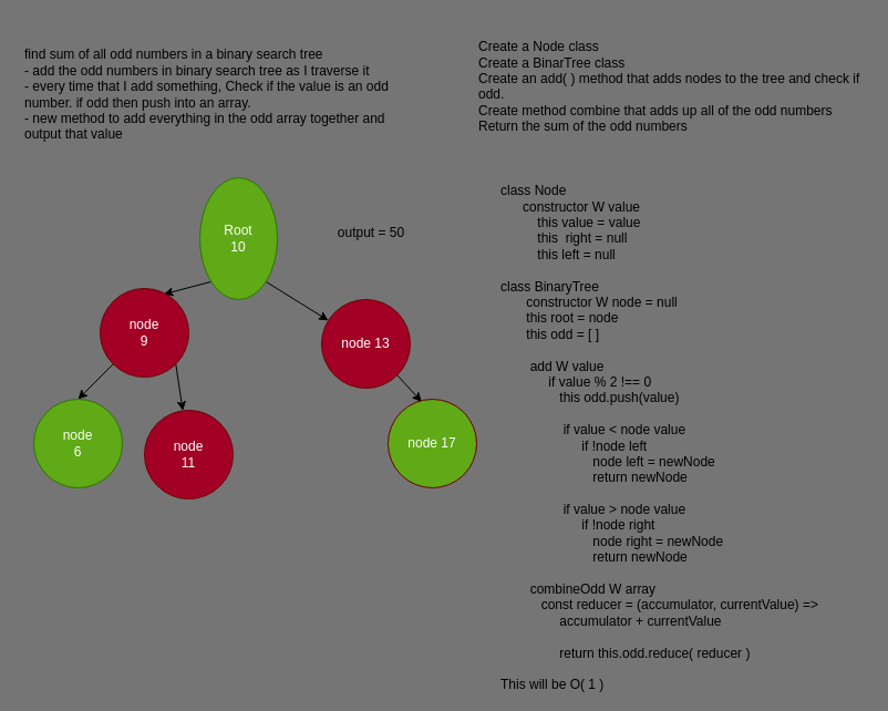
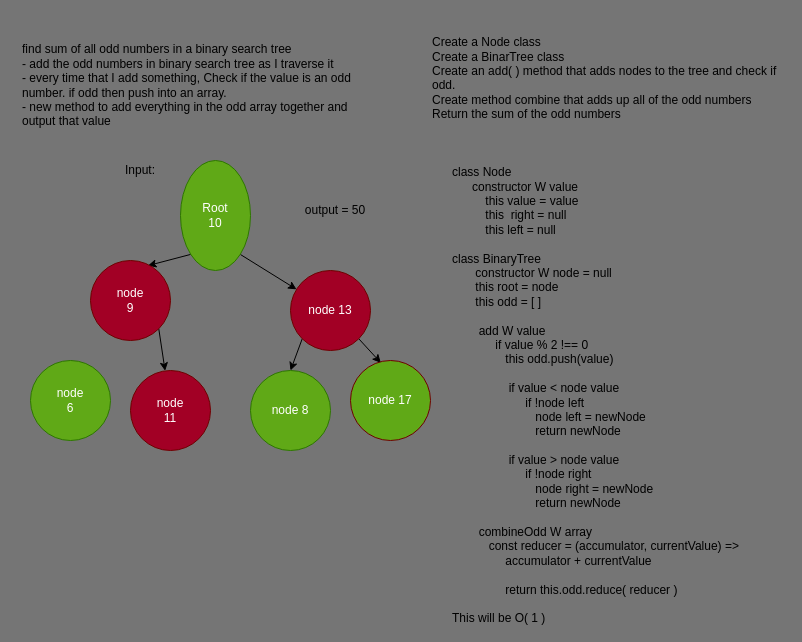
  <mxCell id="0" />
  <mxCell id="1" parent="0" />
  <mxCell id="2" value="find sum of all odd numbers in a binary search tree&lt;br&gt;- add the odd numbers in binary search tree as I traverse it&lt;br&gt;- every time that I add something, Check if the value is an odd number. if odd then push into an array.&lt;br&gt;- new method to add everything in the odd array together and output that value" style="text;html=1;strokeColor=none;fillColor=none;align=left;verticalAlign=middle;whiteSpace=wrap;rounded=0;" vertex="1" parent="1"><mxGeometry x="20" y="20" width="350" height="130" as="geometry" /></mxCell>
  <mxCell id="3" style="rounded=0;orthogonalLoop=1;jettySize=auto;html=1;exitX=0;exitY=1;exitDx=0;exitDy=0;entryX=0.718;entryY=0.064;entryDx=0;entryDy=0;entryPerimeter=0;" edge="1" parent="1" source="5" target="8"><mxGeometry relative="1" as="geometry" /></mxCell>
  <mxCell id="4" style="edgeStyle=none;rounded=0;orthogonalLoop=1;jettySize=auto;html=1;exitX=1;exitY=1;exitDx=0;exitDy=0;" edge="1" parent="1" source="5" target="13"><mxGeometry relative="1" as="geometry" /></mxCell>
  <mxCell id="5" value="Root&lt;br&gt;10" style="ellipse;whiteSpace=wrap;html=1;aspect=fixed;fillColor=#60a917;strokeColor=#2D7600;fontColor=#ffffff;" vertex="1" parent="1"><mxGeometry x="180" y="160" width="70" height="110" as="geometry" /></mxCell>
- <mxCell id="6" style="rounded=0;orthogonalLoop=1;jettySize=auto;html=1;exitX=0;exitY=1;exitDx=0;exitDy=0;entryX=0.5;entryY=0;entryDx=0;entryDy=0;" edge="1" parent="1" source="8" target="9"><mxGeometry relative="1" as="geometry" /></mxCell>
  <mxCell id="7" style="edgeStyle=none;rounded=0;orthogonalLoop=1;jettySize=auto;html=1;exitX=1;exitY=1;exitDx=0;exitDy=0;" edge="1" parent="1" source="8" target="10"><mxGeometry relative="1" as="geometry" /></mxCell>
  <mxCell id="8" value="node &lt;br&gt;9" style="ellipse;whiteSpace=wrap;html=1;aspect=fixed;fillColor=#a20025;strokeColor=#6F0000;fontColor=#ffffff;" vertex="1" parent="1"><mxGeometry x="90" y="260" width="80" height="80" as="geometry" /></mxCell>
  <mxCell id="9" value="node &lt;br&gt;6" style="ellipse;whiteSpace=wrap;html=1;aspect=fixed;fillColor=#60a917;strokeColor=#2D7600;fontColor=#ffffff;" vertex="1" parent="1"><mxGeometry x="30" y="360" width="80" height="80" as="geometry" /></mxCell>
  <mxCell id="10" value="node &lt;br&gt;11" style="ellipse;whiteSpace=wrap;html=1;aspect=fixed;fillColor=#a20025;strokeColor=#6F0000;fontColor=#ffffff;" vertex="1" parent="1"><mxGeometry x="130" y="370" width="80" height="80" as="geometry" /></mxCell>
+ <mxCell id="11" style="edgeStyle=none;rounded=0;orthogonalLoop=1;jettySize=auto;html=1;exitX=0;exitY=1;exitDx=0;exitDy=0;entryX=0.5;entryY=0;entryDx=0;entryDy=0;" edge="1" parent="1" source="13" target="14"><mxGeometry relative="1" as="geometry" /></mxCell>
  <mxCell id="12" style="edgeStyle=none;rounded=0;orthogonalLoop=1;jettySize=auto;html=1;exitX=1;exitY=1;exitDx=0;exitDy=0;entryX=0.379;entryY=0.029;entryDx=0;entryDy=0;entryPerimeter=0;" edge="1" parent="1" source="13" target="15"><mxGeometry relative="1" as="geometry" /></mxCell>
  <mxCell id="13" value="node 13" style="ellipse;whiteSpace=wrap;html=1;aspect=fixed;fillColor=#a20025;strokeColor=#6F0000;fontColor=#ffffff;" vertex="1" parent="1"><mxGeometry x="290" y="270" width="80" height="80" as="geometry" /></mxCell>
+ <mxCell id="14" value="node 8" style="ellipse;whiteSpace=wrap;html=1;aspect=fixed;fillColor=#60a917;strokeColor=#2D7600;fontColor=#ffffff;" vertex="1" parent="1"><mxGeometry x="250" y="370" width="80" height="80" as="geometry" /></mxCell>
  <mxCell id="15" value="node 17" style="ellipse;whiteSpace=wrap;html=1;aspect=fixed;fillColor=#60a917;strokeColor=#6F0000;fontColor=#ffffff;" vertex="1" parent="1"><mxGeometry x="350" y="360" width="80" height="80" as="geometry" /></mxCell>
  <mxCell id="16" value="output = 50" style="text;html=1;strokeColor=none;fillColor=none;align=center;verticalAlign=middle;whiteSpace=wrap;rounded=0;" vertex="1" parent="1"><mxGeometry x="295" y="200" width="80" height="20" as="geometry" /></mxCell>
+ <mxCell id="17" value="Input:" style="text;html=1;strokeColor=none;fillColor=none;align=center;verticalAlign=middle;whiteSpace=wrap;rounded=0;" vertex="1" parent="1"><mxGeometry x="120" y="160" width="40" height="20" as="geometry" /></mxCell>
  <mxCell id="18" value="&lt;div&gt;&lt;span&gt;Create a Node class&lt;/span&gt;&lt;/div&gt;&lt;div&gt;Create a BinarTree class&lt;/div&gt;&lt;div&gt;Create an add( ) method that adds nodes to the tree and check if odd.&amp;nbsp;&lt;/div&gt;&lt;div&gt;Create method combine that adds up all of the odd numbers&lt;/div&gt;&lt;div&gt;Return the sum of the odd numbers&lt;/div&gt;&lt;div&gt;&lt;br&gt;&lt;/div&gt;" style="text;html=1;strokeColor=none;fillColor=none;align=left;verticalAlign=middle;whiteSpace=wrap;rounded=0;" vertex="1" parent="1"><mxGeometry x="430" y="35" width="350" height="100" as="geometry" /></mxCell>
  <mxCell id="19" value="class Node&lt;br&gt;&amp;nbsp; &amp;nbsp; &amp;nbsp; constructor W value&lt;br&gt;&amp;nbsp; &amp;nbsp; &amp;nbsp; &amp;nbsp; &amp;nbsp; this value = value&lt;br&gt;&amp;nbsp; &amp;nbsp; &amp;nbsp; &amp;nbsp; &amp;nbsp; this&amp;nbsp; right = null&lt;br&gt;&amp;nbsp; &amp;nbsp; &amp;nbsp; &amp;nbsp; &amp;nbsp; this left = null&lt;br&gt;&lt;br&gt;class BinaryTree&lt;br&gt;&amp;nbsp; &amp;nbsp; &amp;nbsp; &amp;nbsp;constructor W node = null&lt;br&gt;&amp;nbsp; &amp;nbsp; &amp;nbsp; &amp;nbsp;this root = node&lt;br&gt;&amp;nbsp; &amp;nbsp; &amp;nbsp; &amp;nbsp;this odd = [ ]&lt;br&gt;&lt;br&gt;&amp;nbsp; &amp;nbsp; &amp;nbsp; &amp;nbsp; add W value&lt;br&gt;&amp;nbsp; &amp;nbsp; &amp;nbsp; &amp;nbsp; &amp;nbsp; &amp;nbsp; &amp;nbsp;if value % 2 !== 0&amp;nbsp;&lt;br&gt;&amp;nbsp; &amp;nbsp; &amp;nbsp; &amp;nbsp; &amp;nbsp; &amp;nbsp; &amp;nbsp; &amp;nbsp; this odd.push(value)&lt;br&gt;&amp;nbsp; &amp;nbsp; &amp;nbsp; &amp;nbsp; &amp;nbsp; &amp;nbsp; &amp;nbsp; &amp;nbsp;&amp;nbsp;&lt;br&gt;&amp;nbsp; &amp;nbsp; &amp;nbsp; &amp;nbsp; &amp;nbsp; &amp;nbsp; &amp;nbsp; &amp;nbsp; &amp;nbsp;if value &amp;lt; node value&lt;br&gt;&amp;nbsp; &amp;nbsp; &amp;nbsp; &amp;nbsp; &amp;nbsp; &amp;nbsp; &amp;nbsp; &amp;nbsp; &amp;nbsp; &amp;nbsp; &amp;nbsp; if !node left&lt;br&gt;&amp;nbsp; &amp;nbsp; &amp;nbsp; &amp;nbsp; &amp;nbsp; &amp;nbsp; &amp;nbsp; &amp;nbsp; &amp;nbsp; &amp;nbsp; &amp;nbsp; &amp;nbsp; &amp;nbsp;node left = newNode&lt;br&gt;&amp;nbsp; &amp;nbsp; &amp;nbsp; &amp;nbsp; &amp;nbsp; &amp;nbsp; &amp;nbsp; &amp;nbsp; &amp;nbsp; &amp;nbsp; &amp;nbsp; &amp;nbsp; &amp;nbsp;return newNode&lt;br&gt;&lt;br&gt;&amp;nbsp; &amp;nbsp; &amp;nbsp; &amp;nbsp; &amp;nbsp; &amp;nbsp; &amp;nbsp; &amp;nbsp; &amp;nbsp;if value &amp;gt; node value&lt;br&gt;&amp;nbsp; &amp;nbsp; &amp;nbsp; &amp;nbsp; &amp;nbsp; &amp;nbsp; &amp;nbsp; &amp;nbsp; &amp;nbsp; &amp;nbsp; &amp;nbsp; if !node right&lt;br&gt;&amp;nbsp; &amp;nbsp; &amp;nbsp; &amp;nbsp; &amp;nbsp; &amp;nbsp; &amp;nbsp; &amp;nbsp; &amp;nbsp; &amp;nbsp; &amp;nbsp; &amp;nbsp; &amp;nbsp;node right = newNode&lt;br&gt;&amp;nbsp; &amp;nbsp; &amp;nbsp; &amp;nbsp; &amp;nbsp; &amp;nbsp; &amp;nbsp; &amp;nbsp; &amp;nbsp; &amp;nbsp; &amp;nbsp; &amp;nbsp; &amp;nbsp;return newNode&lt;br&gt;&lt;br&gt;&amp;nbsp; &amp;nbsp; &amp;nbsp; &amp;nbsp; combineOdd W array&lt;br&gt;&amp;nbsp; &amp;nbsp; &amp;nbsp; &amp;nbsp; &amp;nbsp; &amp;nbsp;const reducer = (accumulator, currentValue) =&amp;gt;&amp;nbsp; &amp;nbsp; &amp;nbsp; &amp;nbsp; &amp;nbsp; &amp;nbsp; &amp;nbsp; &amp;nbsp; &amp;nbsp; &amp;nbsp; &amp;nbsp; &amp;nbsp; &amp;nbsp; &amp;nbsp; accumulator + currentValue&lt;br&gt;&lt;br&gt;&amp;nbsp; &amp;nbsp; &amp;nbsp; &amp;nbsp; &amp;nbsp; &amp;nbsp; &amp;nbsp; &amp;nbsp; return this.odd.reduce( reducer )&lt;br&gt;&lt;br&gt;This will be O( 1 )&lt;br&gt;" style="text;html=1;strokeColor=none;fillColor=none;align=left;verticalAlign=middle;whiteSpace=wrap;rounded=0;" vertex="1" parent="1"><mxGeometry x="450" y="170" width="330" height="450" as="geometry" /></mxCell>
